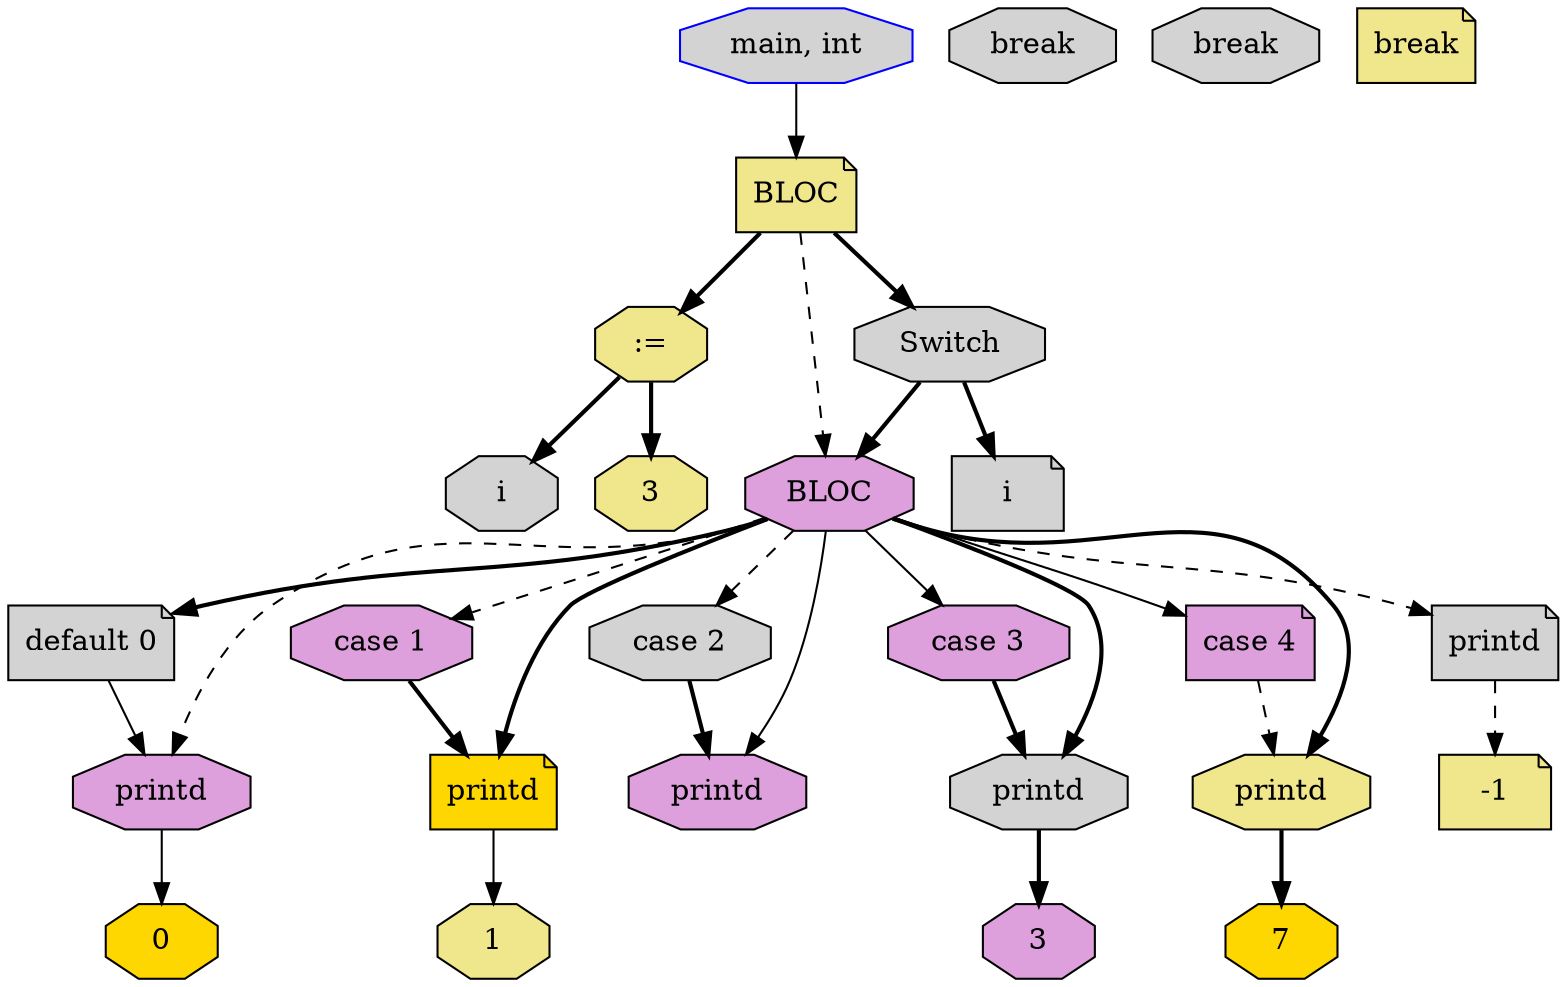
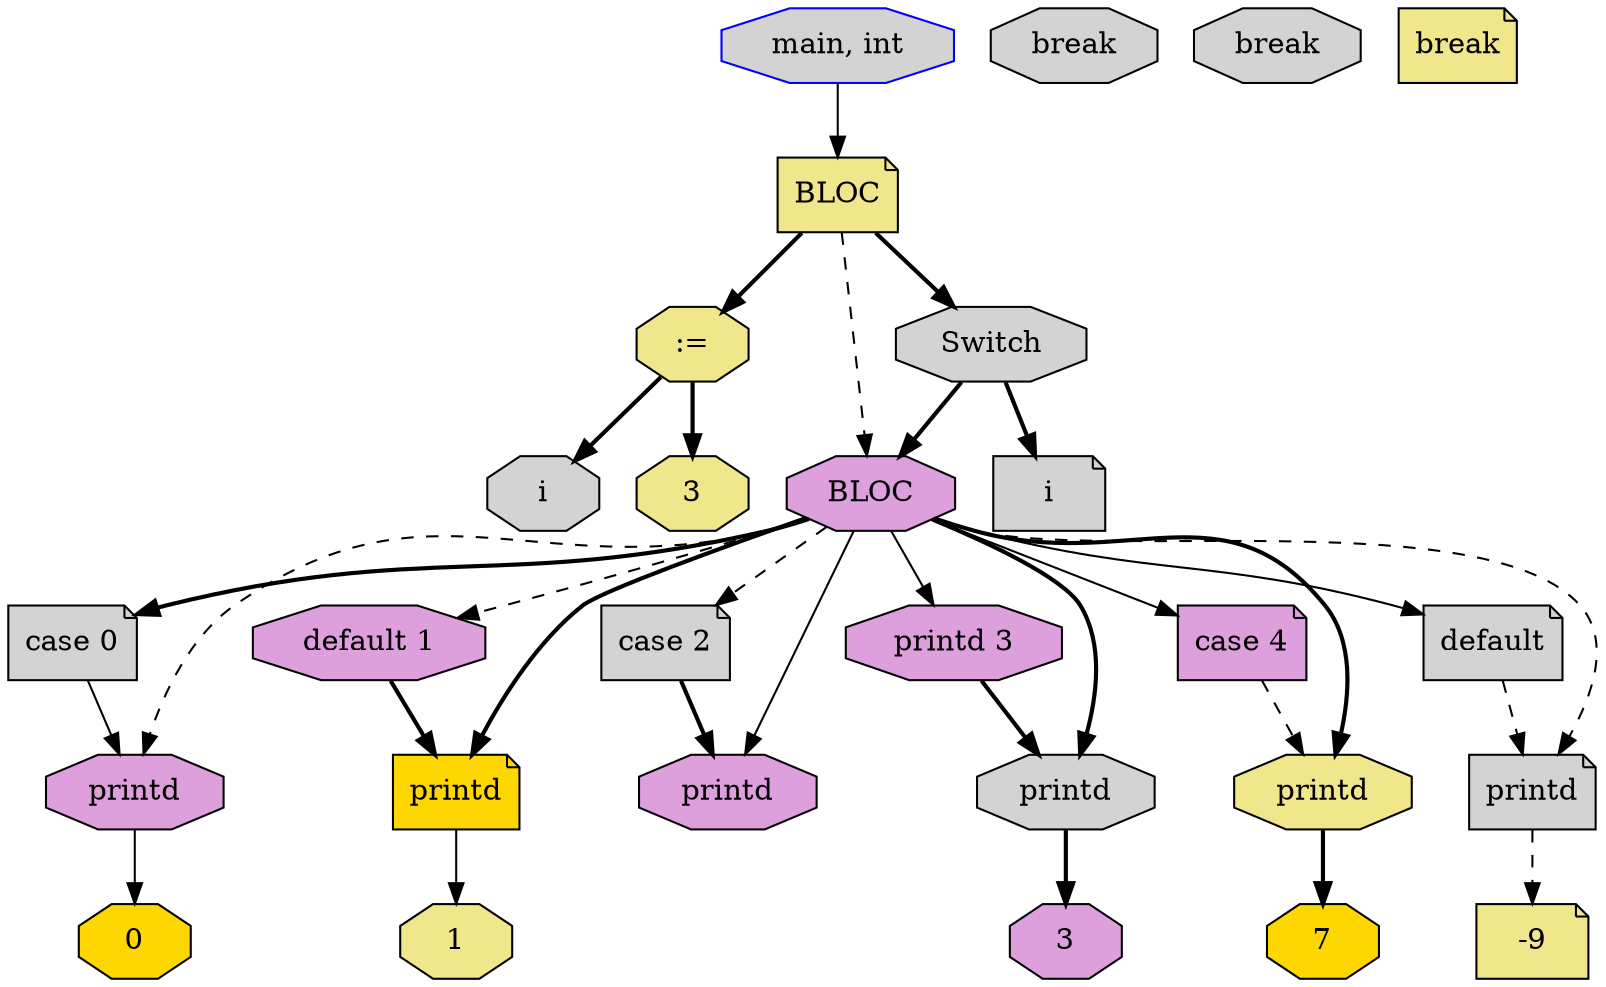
  digraph {
    node [fillcolor=lightgrey shape=octagon style=filled]
    edge [style=bold]
    n1 [color=blue label="main, int"]
    n2 [color=black fillcolor=khaki label=BLOC shape=note]
    n3 [fillcolor=khaki label=":="]
    n4 [label=Switch]
    n5 [color=black fillcolor=plum label=BLOC]
    n6 [label=i]
    n7 [fillcolor=khaki label=3]
    n8 [label=i shape=note]
-   n9 [label="default 0" shape=note]
+   n9 [label="case 0" shape=note]
    n10 [fillcolor=plum label=printd]
-   n11 [fillcolor=plum label="case 1"]
+   n11 [fillcolor=plum label="default 1"]
    n12 [fillcolor=gold label=printd shape=note]
-   n13 [label="case 2"]
+   n13 [label="case 2" shape=note]
    n14 [fillcolor=plum label=printd]
-   n15 [fillcolor=plum label="case 3"]
+   n15 [fillcolor=plum label="printd 3"]
    n16 [label=printd]
    n17 [fillcolor=plum label="case 4" shape=note]
    n18 [fillcolor=khaki label=printd]
+   n19 [label=default shape=note]
    n20 [label=printd shape=note]
    n21 [fillcolor=gold label=0]
    n22 [fillcolor=khaki label=1]
    n23 [fillcolor=plum label=3]
    n24 [fillcolor=gold label=7]
-   n25 [fillcolor=khaki label=-1 shape=note]
+   n25 [fillcolor=khaki label=-9 shape=note]
    n26 [label=break]
    n27 [label=break]
    n28 [fillcolor=khaki label=break shape=note]
    n1 -> n2 [style=solid]
    n2 -> n3
    n2 -> n4
    n2 -> n5 [style=dashed]
    n3 -> n6
    n3 -> n7
    n4 -> n5
    n4 -> n8
    n5 -> n9
    n5 -> n10 [style=dashed]
    n5 -> n11 [style=dashed]
    n5 -> n12
    n5 -> n13 [style=dashed]
    n5 -> n14 [style=solid]
    n5 -> n15 [style=solid]
    n5 -> n16
    n5 -> n17 [style=solid]
    n5 -> n18
+   n5 -> n19 [style=solid]
    n5 -> n20 [style=dashed]
    n9 -> n10 [style=solid]
    n10 -> n21 [style=solid]
    n11 -> n12
    n12 -> n22 [style=solid]
    n13 -> n14
    n15 -> n16
    n16 -> n23
    n17 -> n18 [style=dashed]
    n18 -> n24
+   n19 -> n20 [style=dashed]
    n20 -> n25 [style=dashed]
  }
